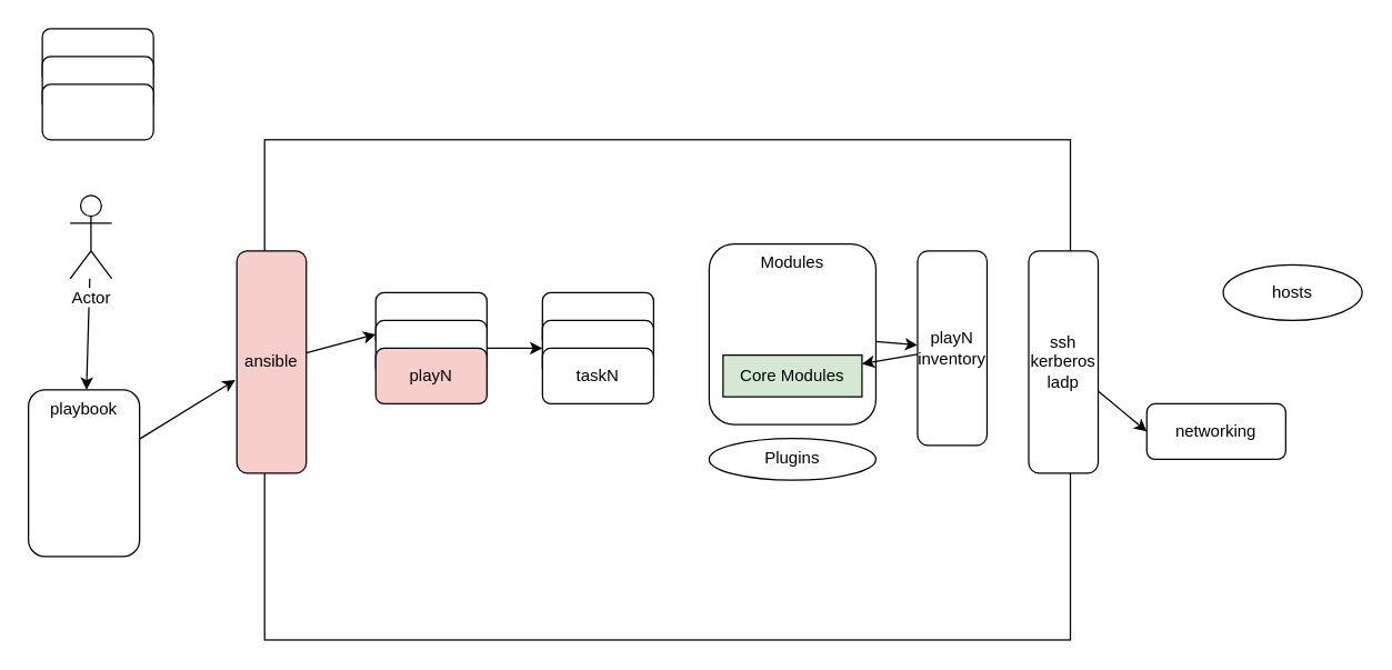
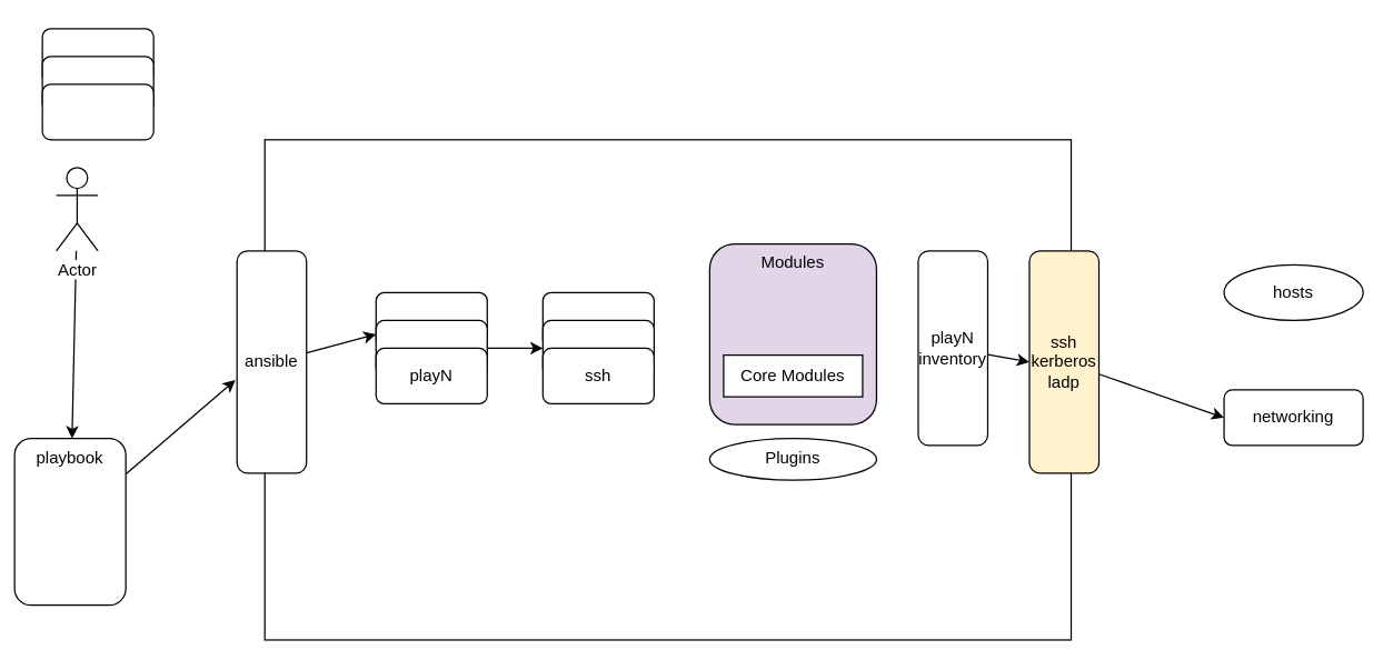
  <mxCell id="0" />
  <mxCell id="1" parent="0" />
  <mxCell id="2" value="" style="rounded=0;whiteSpace=wrap;html=1;" vertex="1" parent="1"><mxGeometry x="190" y="100" width="580" height="360" as="geometry" /></mxCell>
  <mxCell id="3" style="edgeStyle=none;rounded=0;orthogonalLoop=1;jettySize=auto;html=1;entryX=0;entryY=0.25;entryDx=0;entryDy=0;" edge="1" parent="1" source="4" target="18"><mxGeometry relative="1" as="geometry" /></mxCell>
- <mxCell id="4" value="ansible" style="rounded=1;whiteSpace=wrap;html=1;fillColor=#f8cecc;" vertex="1" parent="1"><mxGeometry x="170" y="180" width="50" height="160" as="geometry" /></mxCell>
+ <mxCell id="4" value="ansible" style="rounded=1;whiteSpace=wrap;html=1;" vertex="1" parent="1"><mxGeometry x="170" y="180" width="50" height="160" as="geometry" /></mxCell>
  <mxCell id="5" style="edgeStyle=none;rounded=0;orthogonalLoop=1;jettySize=auto;html=1;entryX=0;entryY=0.5;entryDx=0;entryDy=0;" edge="1" parent="1" source="6" target="8"><mxGeometry relative="1" as="geometry" /></mxCell>
- <mxCell id="6" value="ssh&lt;br&gt;kerberos&lt;br&gt;ladp" style="rounded=1;whiteSpace=wrap;html=1;" vertex="1" parent="1"><mxGeometry x="740" y="180" width="50" height="160" as="geometry" /></mxCell>
+ <mxCell id="6" value="ssh&lt;br&gt;kerberos&lt;br&gt;ladp" style="rounded=1;whiteSpace=wrap;html=1;fillColor=#fff2cc;" vertex="1" parent="1"><mxGeometry x="740" y="180" width="50" height="160" as="geometry" /></mxCell>
  <mxCell id="7" value="hosts" style="ellipse;whiteSpace=wrap;html=1;" vertex="1" parent="1"><mxGeometry x="880" y="190" width="100" height="40" as="geometry" /></mxCell>
- <mxCell id="8" value="networking" style="rounded=1;whiteSpace=wrap;html=1;" vertex="1" parent="1"><mxGeometry x="825" y="290" width="100" height="40" as="geometry" /></mxCell>
+ <mxCell id="8" value="networking" style="rounded=1;whiteSpace=wrap;html=1;" vertex="1" parent="1"><mxGeometry x="880" y="280" width="100" height="40" as="geometry" /></mxCell>
  <mxCell id="9" style="edgeStyle=none;rounded=0;orthogonalLoop=1;jettySize=auto;html=1;" edge="1" parent="1" source="10" target="12"><mxGeometry relative="1" as="geometry" /></mxCell>
- <mxCell id="10" value="Actor" style="shape=umlActor;verticalLabelPosition=bottom;labelBackgroundColor=#ffffff;verticalAlign=top;html=1;outlineConnect=0;" vertex="1" parent="1"><mxGeometry x="50" y="140" width="30" height="60" as="geometry" /></mxCell>
+ <mxCell id="10" value="Actor" style="shape=umlActor;verticalLabelPosition=bottom;labelBackgroundColor=#ffffff;verticalAlign=top;html=1;outlineConnect=0;" vertex="1" parent="1"><mxGeometry x="40" y="120" width="30" height="60" as="geometry" /></mxCell>
  <mxCell id="11" style="edgeStyle=none;rounded=0;orthogonalLoop=1;jettySize=auto;html=1;entryX=-0.024;entryY=0.581;entryDx=0;entryDy=0;entryPerimeter=0;" edge="1" parent="1" source="12" target="4"><mxGeometry relative="1" as="geometry" /></mxCell>
- <mxCell id="12" value="playbook" style="rounded=1;whiteSpace=wrap;html=1;verticalAlign=top;" vertex="1" parent="1"><mxGeometry x="20" y="280" width="80" height="120" as="geometry" /></mxCell>
+ <mxCell id="12" value="playbook" style="rounded=1;whiteSpace=wrap;html=1;verticalAlign=top;" vertex="1" parent="1"><mxGeometry x="10" y="315" width="80" height="120" as="geometry" /></mxCell>
  <mxCell id="13" value="" style="rounded=1;whiteSpace=wrap;html=1;" vertex="1" parent="1"><mxGeometry x="30" y="20" width="80" height="40" as="geometry" /></mxCell>
  <mxCell id="14" value="" style="rounded=1;whiteSpace=wrap;html=1;" vertex="1" parent="1"><mxGeometry x="30" y="40" width="80" height="40" as="geometry" /></mxCell>
  <mxCell id="15" value="" style="rounded=1;whiteSpace=wrap;html=1;" vertex="1" parent="1"><mxGeometry x="30" y="60" width="80" height="40" as="geometry" /></mxCell>
  <mxCell id="16" value="" style="rounded=1;whiteSpace=wrap;html=1;" vertex="1" parent="1"><mxGeometry x="270" y="210" width="80" height="40" as="geometry" /></mxCell>
  <mxCell id="17" style="edgeStyle=none;rounded=0;orthogonalLoop=1;jettySize=auto;html=1;entryX=0;entryY=0.5;entryDx=0;entryDy=0;" edge="1" parent="1" source="18" target="21"><mxGeometry relative="1" as="geometry" /></mxCell>
  <mxCell id="18" value="" style="rounded=1;whiteSpace=wrap;html=1;" vertex="1" parent="1"><mxGeometry x="270" y="230" width="80" height="40" as="geometry" /></mxCell>
- <mxCell id="19" value="playN" style="rounded=1;whiteSpace=wrap;html=1;fillColor=#f8cecc;" vertex="1" parent="1"><mxGeometry x="270" y="250" width="80" height="40" as="geometry" /></mxCell>
+ <mxCell id="19" value="playN" style="rounded=1;whiteSpace=wrap;html=1;" vertex="1" parent="1"><mxGeometry x="270" y="250" width="80" height="40" as="geometry" /></mxCell>
  <mxCell id="20" value="" style="rounded=1;whiteSpace=wrap;html=1;" vertex="1" parent="1"><mxGeometry x="390" y="210" width="80" height="40" as="geometry" /></mxCell>
  <mxCell id="21" value="" style="rounded=1;whiteSpace=wrap;html=1;" vertex="1" parent="1"><mxGeometry x="390" y="230" width="80" height="40" as="geometry" /></mxCell>
- <mxCell id="22" value="taskN" style="rounded=1;whiteSpace=wrap;html=1;" vertex="1" parent="1"><mxGeometry x="390" y="250" width="80" height="40" as="geometry" /></mxCell>
- <mxCell id="23" style="edgeStyle=none;rounded=0;orthogonalLoop=1;jettySize=auto;html=1;" edge="1" parent="1" source="24" target="28"><mxGeometry relative="1" as="geometry" /></mxCell>
- <mxCell id="24" value="Modules" style="rounded=1;whiteSpace=wrap;html=1;verticalAlign=top;" vertex="1" parent="1"><mxGeometry x="510" y="175" width="120" height="130" as="geometry" /></mxCell>
- <mxCell id="25" value="Core Modules" style="rounded=0;whiteSpace=wrap;html=1;fillColor=#d5e8d4;" vertex="1" parent="1"><mxGeometry x="520" y="255" width="100" height="30" as="geometry" /></mxCell>
+ <mxCell id="22" value="ssh" style="rounded=1;whiteSpace=wrap;html=1;" vertex="1" parent="1"><mxGeometry x="390" y="250" width="80" height="40" as="geometry" /></mxCell>
+ <mxCell id="24" value="Modules" style="rounded=1;whiteSpace=wrap;html=1;verticalAlign=top;fillColor=#e1d5e7;" vertex="1" parent="1"><mxGeometry x="510" y="175" width="120" height="130" as="geometry" /></mxCell>
+ <mxCell id="25" value="Core Modules" style="rounded=0;whiteSpace=wrap;html=1;" vertex="1" parent="1"><mxGeometry x="520" y="255" width="100" height="30" as="geometry" /></mxCell>
  <mxCell id="26" value="Plugins" style="ellipse;whiteSpace=wrap;html=1;verticalAlign=top;" vertex="1" parent="1"><mxGeometry x="510" y="315" width="120" height="30" as="geometry" /></mxCell>
- <mxCell id="27" style="edgeStyle=none;rounded=0;orthogonalLoop=1;jettySize=auto;html=1;" edge="1" parent="1" source="28" target="25"><mxGeometry relative="1" as="geometry" /></mxCell>
+ <mxCell id="27" style="edgeStyle=none;rounded=0;orthogonalLoop=1;jettySize=auto;html=1;entryX=0;entryY=0.5;entryDx=0;entryDy=0;" edge="1" parent="1" source="28" target="6"><mxGeometry relative="1" as="geometry" /></mxCell>
  <mxCell id="28" value="playN&lt;br&gt;inventory" style="rounded=1;whiteSpace=wrap;html=1;" vertex="1" parent="1"><mxGeometry x="660" y="180" width="50" height="140" as="geometry" /></mxCell>
